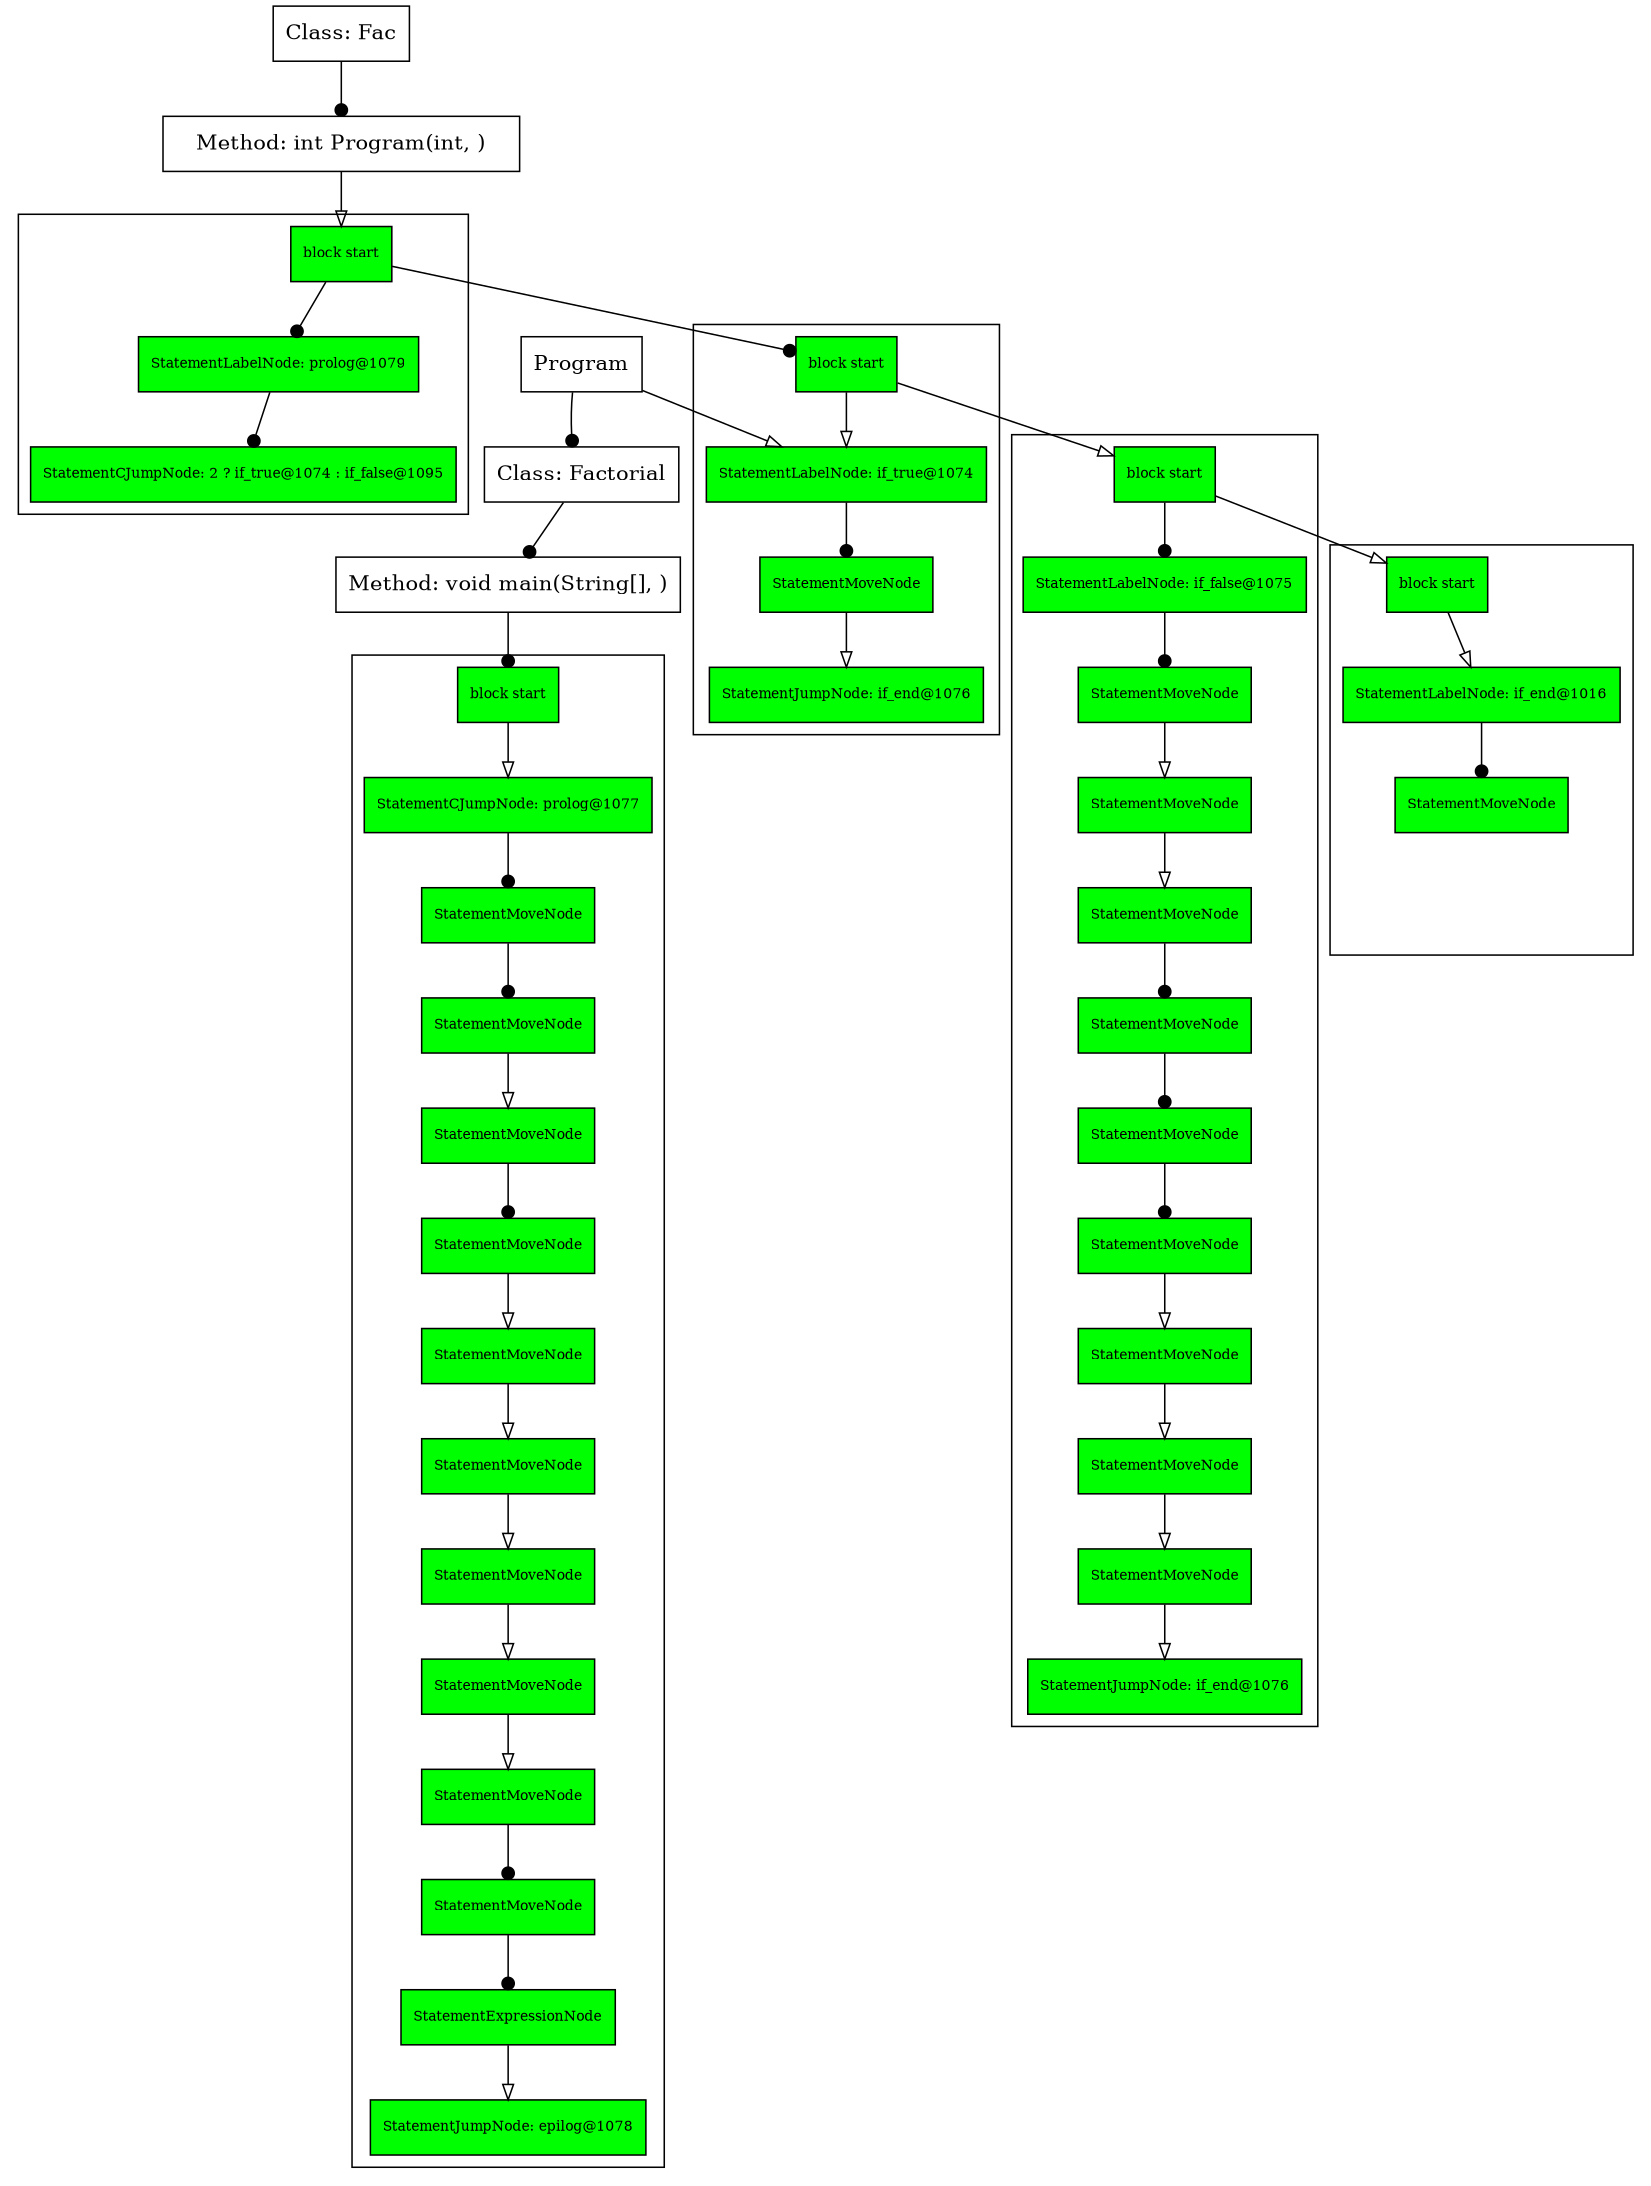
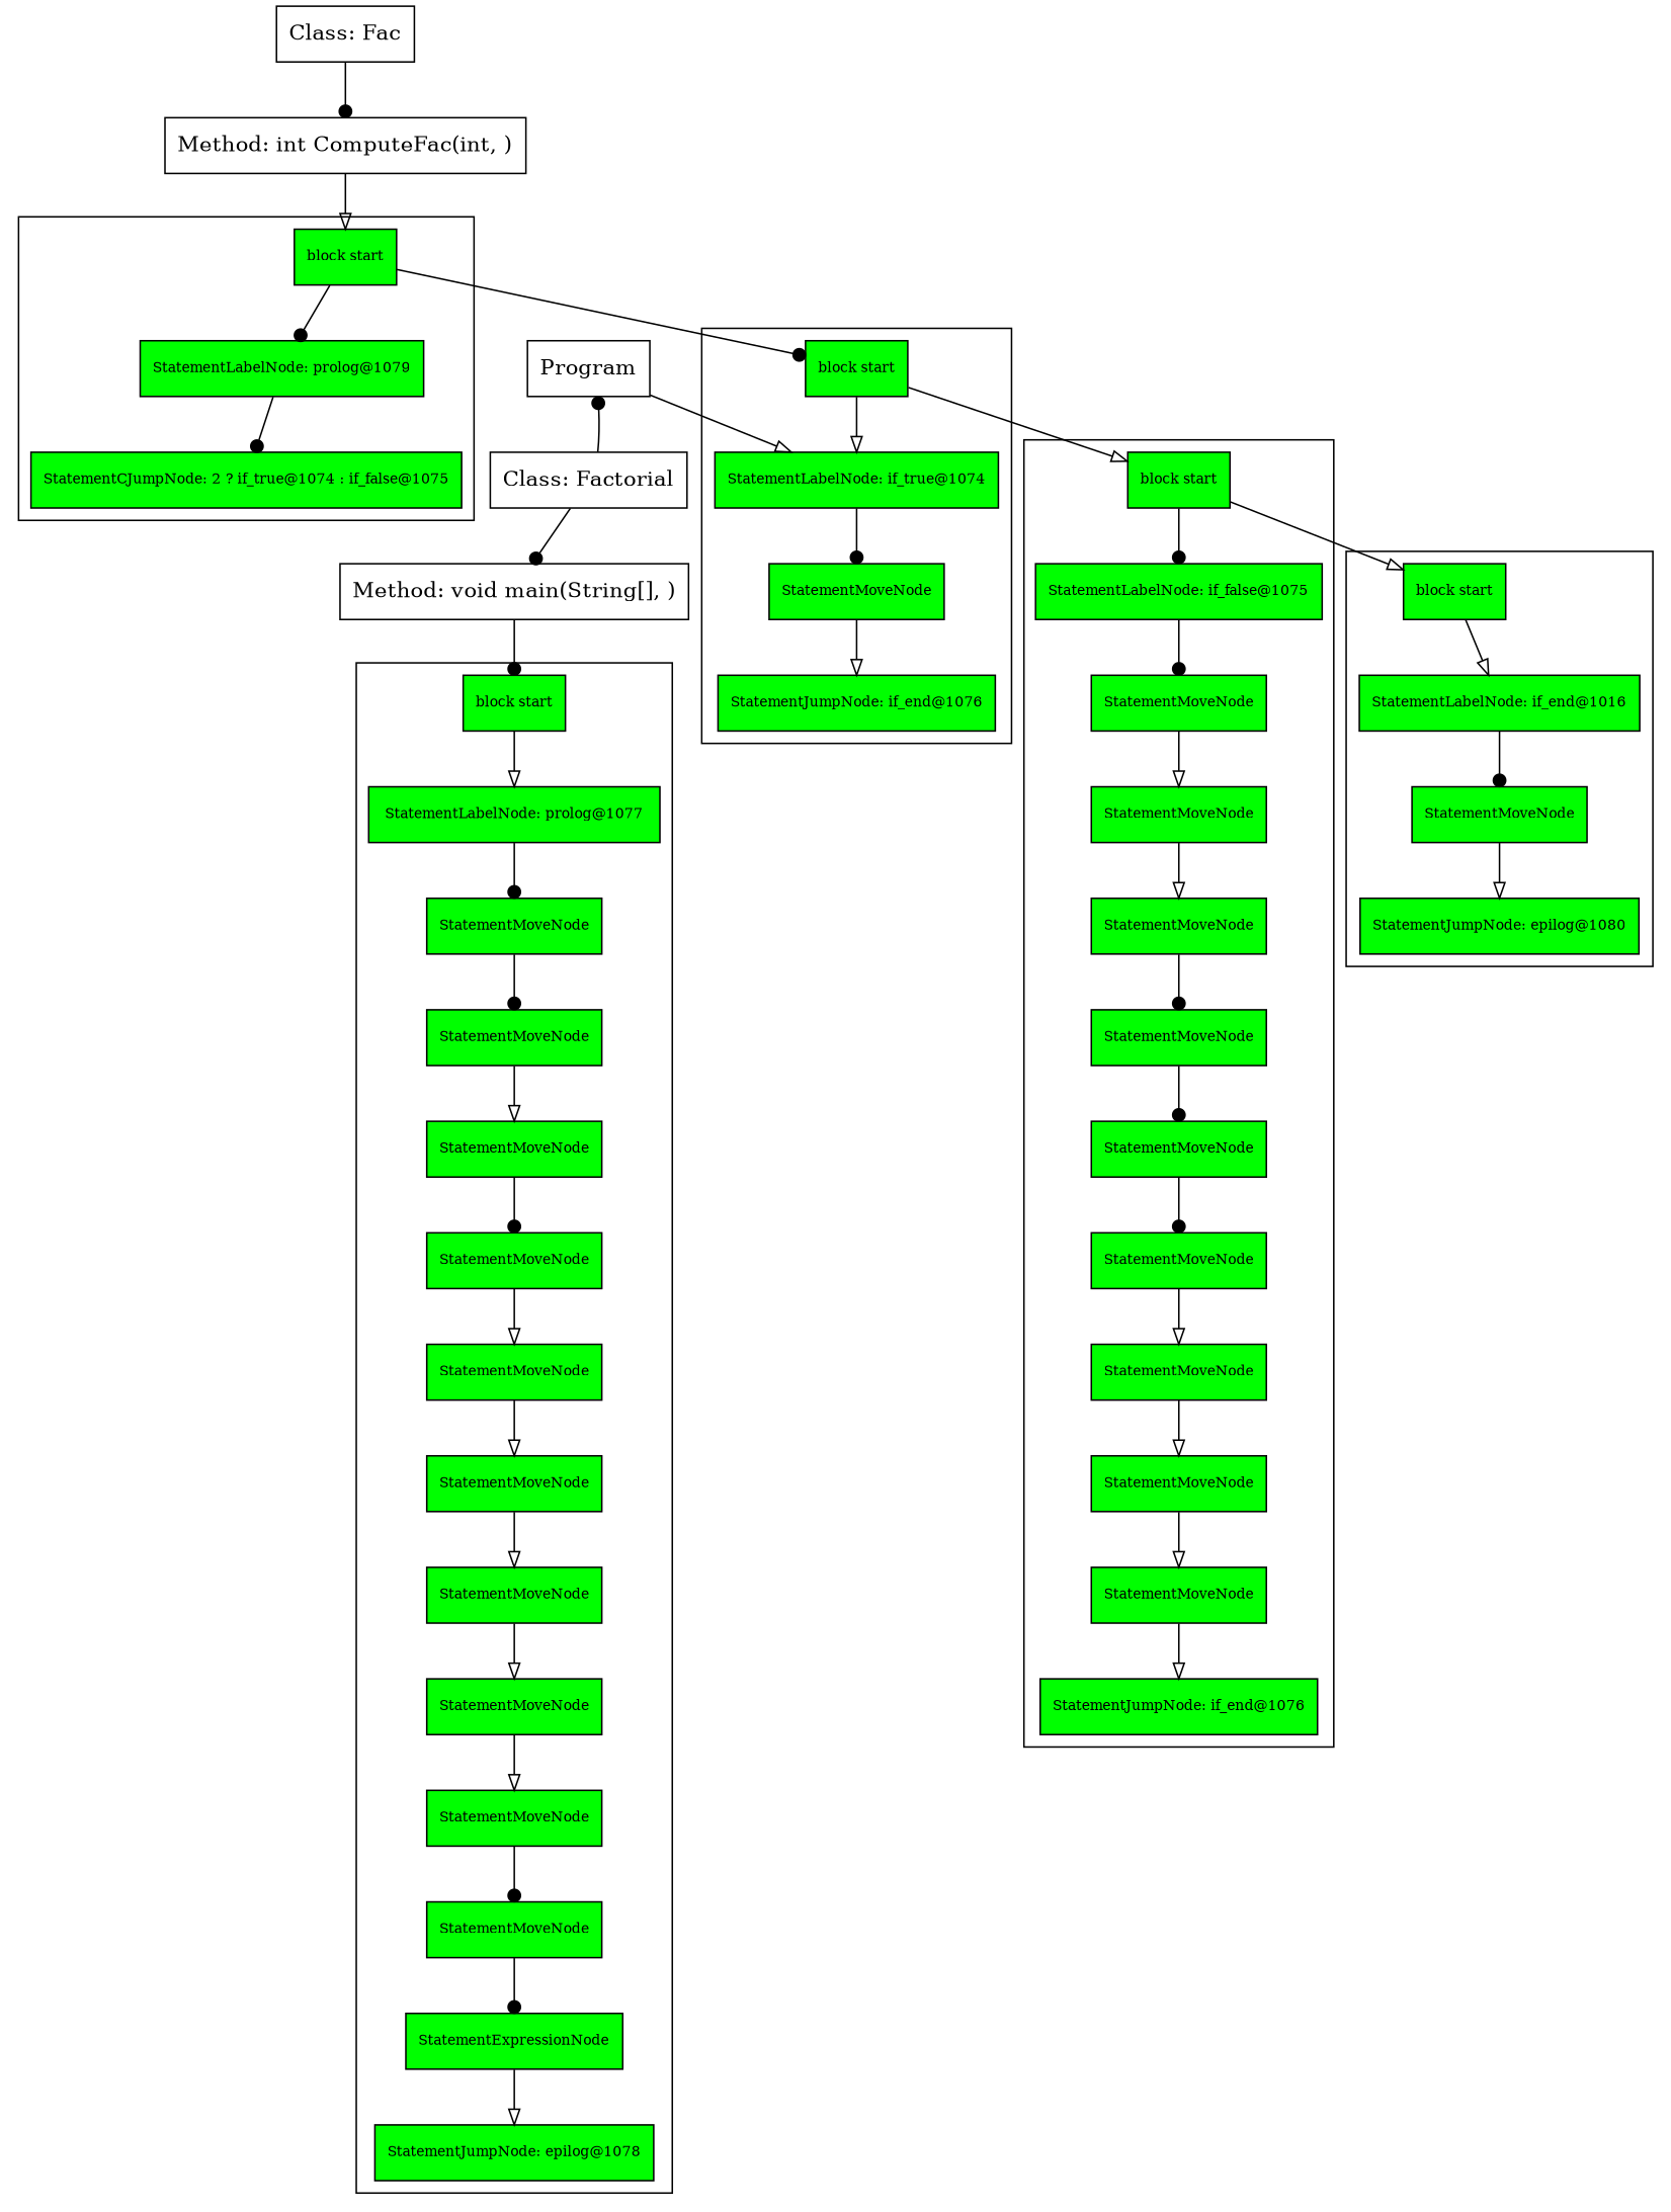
  digraph {
    node [fillcolor=green fontcolor=black fontsize=9 shape=box style=filled]
    edge [arrowhead=onormal]
    n1 [label="block start"]
    n2 [label="StatementLabelNode: prolog@1079"]
-   n3 [label="StatementCJumpNode: 2 ? if_true@1074 : if_false@1095"]
+   n3 [label="StatementCJumpNode: 2 ? if_true@1074 : if_false@1075"]
    n4 [label="block start"]
    n5 [label="StatementLabelNode: if_true@1074"]
    n6 [label=StatementMoveNode]
    n7 [label="StatementJumpNode: if_end@1076"]
    n8 [label="block start"]
    n9 [label="StatementLabelNode: if_false@1075"]
    n10 [label=StatementMoveNode]
    n11 [label=StatementMoveNode]
    n12 [label=StatementMoveNode]
    n13 [label=StatementMoveNode]
    n14 [label=StatementMoveNode]
    n15 [label=StatementMoveNode]
    n16 [label=StatementMoveNode]
    n17 [label=StatementMoveNode]
    n18 [label=StatementMoveNode]
    n19 [label="StatementJumpNode: if_end@1076"]
    n20 [label="block start"]
    n21 [label="StatementLabelNode: if_end@1016"]
    n22 [label=StatementMoveNode]
+   n23 [label="StatementJumpNode: epilog@1080"]
    n24 [label="block start"]
-   n25 [label="StatementCJumpNode: prolog@1077"]
+   n25 [label="StatementLabelNode: prolog@1077"]
    n26 [label=StatementMoveNode]
    n27 [label=StatementMoveNode]
    n28 [label=StatementMoveNode]
    n29 [label=StatementMoveNode]
    n30 [label=StatementMoveNode]
    n31 [label=StatementMoveNode]
    n32 [label=StatementMoveNode]
    n33 [label=StatementMoveNode]
    n34 [label=StatementMoveNode]
    n35 [label=StatementMoveNode]
    n36 [label=StatementExpressionNode]
    n37 [label="StatementJumpNode: epilog@1078"]
    n38 [label=Program fillcolor="" fontcolor="" fontsize="" style=""]
    n39 [label="Class: Factorial" fillcolor="" fontcolor="" fontsize="" style=""]
    n40 [label="Class: Fac" fillcolor="" fontcolor="" fontsize="" style=""]
-   n41 [label="Method: int Program(int, )" fillcolor="" fontcolor="" fontsize="" style=""]
+   n41 [label="Method: int ComputeFac(int, )" fillcolor="" fontcolor="" fontsize="" style=""]
    n42 [label="Method: void main(String[], )" fillcolor="" fontcolor="" fontsize="" style=""]
    subgraph cluster_1 {
      n1
      n2
      n3
    }
    subgraph cluster_2 {
      n4
      n5
      n6
      n7
    }
    subgraph cluster_3 {
      n8
      n9
      n10
      n11
      n12
      n13
      n14
      n15
      n16
      n17
      n18
      n19
    }
    subgraph cluster_4 {
      n20
      n21
      n22
+     n23
    }
    subgraph cluster_5 {
      n24
      n25
      n26
      n27
      n28
      n29
      n30
      n31
      n32
      n33
      n34
      n35
      n36
      n37
    }
    n1 -> n2 [arrowhead=dot]
    n1 -> n4 [arrowhead=dot]
    n2 -> n3 [arrowhead=dot]
    n4 -> n5
    n4 -> n8
    n5 -> n6 [arrowhead=dot]
    n6 -> n7
    n8 -> n9 [arrowhead=dot]
    n8 -> n20
    n9 -> n10 [arrowhead=dot]
    n10 -> n11
    n11 -> n12
    n12 -> n13 [arrowhead=dot]
    n13 -> n14 [arrowhead=dot]
    n14 -> n15 [arrowhead=dot]
    n15 -> n16
    n16 -> n17
    n17 -> n18
    n18 -> n19
    n20 -> n21
    n21 -> n22 [arrowhead=dot]
+   n22 -> n23
    n24 -> n25
    n25 -> n26 [arrowhead=dot]
    n26 -> n27 [arrowhead=dot]
    n27 -> n28
    n28 -> n29 [arrowhead=dot]
    n29 -> n30
    n30 -> n31
    n31 -> n32
    n32 -> n33
    n33 -> n34
    n34 -> n35 [arrowhead=dot]
    n35 -> n36 [arrowhead=dot]
    n36 -> n37
    n38 -> n5
-   n38 -> n39 [arrowhead=dot]
+   n39 -> n38 [arrowhead=dot]
    n39 -> n42 [arrowhead=dot]
    n40 -> n41 [arrowhead=dot]
    n41 -> n1
    n42 -> n24 [arrowhead=dot]
  }
